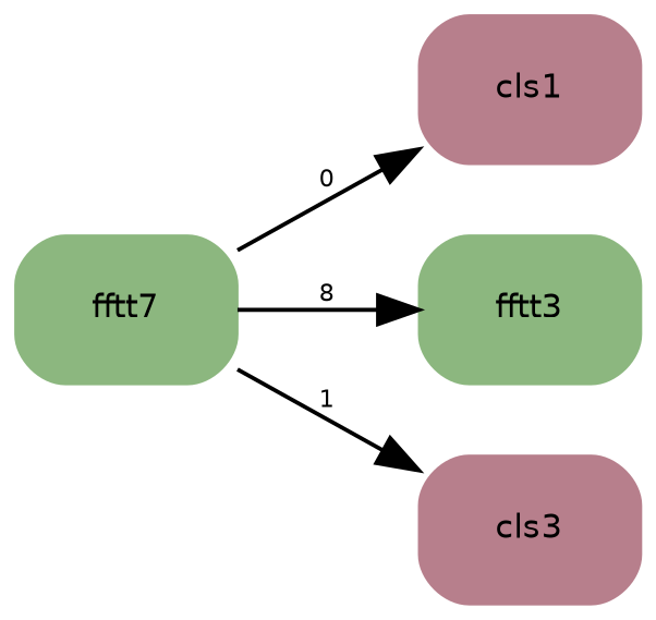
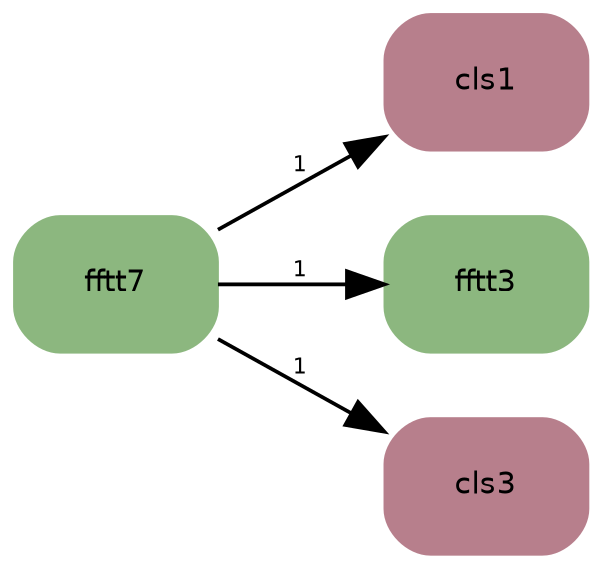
  digraph {
    rankdir=LR
    node [color="#8CB77F" fillcolor="#8CB77F" fontname=helvetica fontsize=8 shape=box style="filled, rounded"]
    edge [fontname=helvetica fontsize=6]
    n1 [label=<fftt7>]
    n2 [color="#B77F8C" fillcolor="#B77F8C" label=<cls1>]
    n3 [label=<fftt3>]
    n4 [color="#B77F8C" fillcolor="#B77F8C" label=<cls3>]
-   n1 -> n2 [label=" 0 "]
-   n1 -> n3 [label=" 8 "]
+   n1 -> n2 [label=" 1 "]
+   n1 -> n3 [label=" 1 "]
    n1 -> n4 [label=" 1 "]
  }
